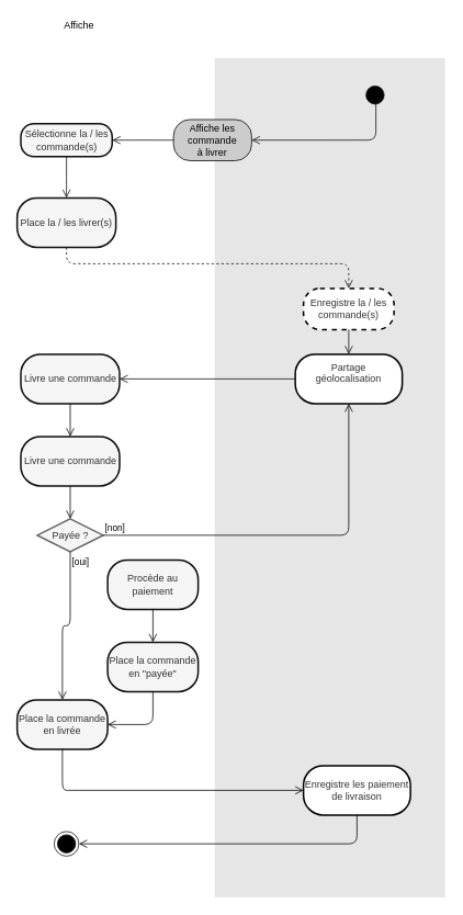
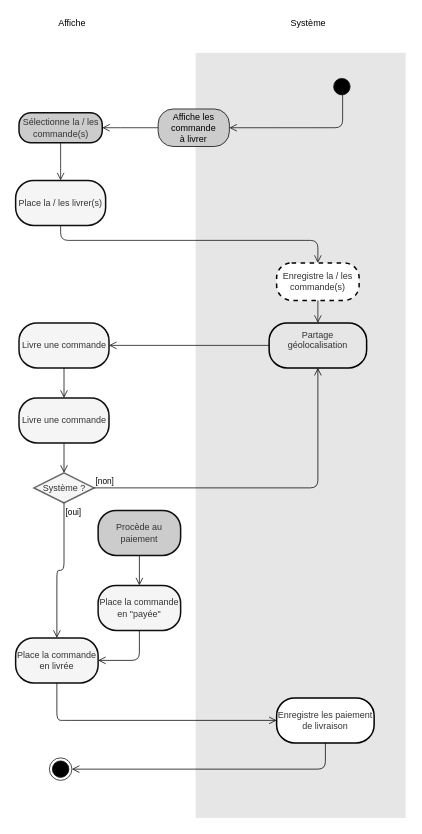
  <mxCell id="0" />
  <mxCell id="1" parent="0" />
  <mxCell id="2" value="" style="rounded=0;whiteSpace=wrap;html=1;strokeColor=none;fillColor=#E6E6E6;" vertex="1" parent="1"><mxGeometry x="260" y="70" width="280" height="1020" as="geometry" /></mxCell>
  <mxCell id="3" value="" style="ellipse;html=1;shape=startState;fillColor=#000000;shadow=0;sketch=0;strokeColor=#0F0F0F;" vertex="1" parent="1"><mxGeometry x="440" y="100" width="30" height="30" as="geometry" /></mxCell>
  <mxCell id="4" value="" style="edgeStyle=orthogonalEdgeStyle;html=1;verticalAlign=bottom;endArrow=open;endSize=8;strokeColor=#0F0F0F;entryX=1;entryY=0.5;entryDx=0;entryDy=0;" edge="1" parent="1" target="5"><mxGeometry relative="1" as="geometry"><mxPoint x="430.13" y="134.83" as="targetPoint" /><mxPoint x="456" y="120" as="sourcePoint" /><Array as="points"><mxPoint x="456" y="170" /></Array></mxGeometry></mxCell>
  <mxCell id="5" value="Affiche les commande&lt;br&gt;à livrer" style="rounded=1;whiteSpace=wrap;html=1;arcSize=40;shadow=0;sketch=0;fillColor=#CCCCCC;" vertex="1" parent="1"><mxGeometry x="210" y="144.83" width="95" height="50" as="geometry" /></mxCell>
- <mxCell id="6" value="Sélectionne la / les commande(s)" style="rounded=1;whiteSpace=wrap;html=1;arcSize=40;fillColor=#f5f5f5;shadow=0;sketch=0;fontColor=#333333;strokeWidth=2;strokeColor=#0F0F0F;" vertex="1" parent="1"><mxGeometry x="24.5" y="149.83" width="111" height="40" as="geometry" /></mxCell>
+ <mxCell id="6" value="Sélectionne la / les commande(s)" style="rounded=1;whiteSpace=wrap;html=1;arcSize=40;fillColor=#cccccc;shadow=0;sketch=0;fontColor=#333333;strokeWidth=2;strokeColor=#0F0F0F;" vertex="1" parent="1"><mxGeometry x="24.5" y="149.83" width="111" height="40" as="geometry" /></mxCell>
  <mxCell id="7" value="" style="edgeStyle=orthogonalEdgeStyle;html=1;verticalAlign=bottom;endArrow=open;endSize=8;strokeColor=#0F0F0F;exitX=0;exitY=0.5;exitDx=0;exitDy=0;entryX=1;entryY=0.5;entryDx=0;entryDy=0;" edge="1" parent="1" source="5" target="6"><mxGeometry relative="1" as="geometry"><mxPoint x="131" y="174.66" as="targetPoint" /><mxPoint x="282.32" y="114.83" as="sourcePoint" /><Array as="points"><mxPoint x="160" y="169.83" /><mxPoint x="160" y="169.83" /></Array></mxGeometry></mxCell>
  <mxCell id="8" value="Place la / les livrer(s)&lt;br&gt;" style="rounded=1;whiteSpace=wrap;html=1;arcSize=40;fillColor=#f5f5f5;shadow=0;sketch=0;fontColor=#333333;strokeWidth=2;strokeColor=#0F0F0F;" vertex="1" parent="1"><mxGeometry x="20" y="240" width="120" height="60" as="geometry" /></mxCell>
  <mxCell id="9" value="" style="edgeStyle=orthogonalEdgeStyle;html=1;verticalAlign=bottom;endArrow=open;endSize=8;strokeColor=#0F0F0F;exitX=0.5;exitY=1;exitDx=0;exitDy=0;" edge="1" parent="1" source="6"><mxGeometry relative="1" as="geometry"><mxPoint x="80" y="240" as="targetPoint" /><mxPoint x="220" y="215" as="sourcePoint" /><Array as="points"><mxPoint x="80" y="225" /></Array></mxGeometry></mxCell>
- <mxCell id="10" value="" style="edgeStyle=orthogonalEdgeStyle;html=1;verticalAlign=bottom;endArrow=open;endSize=8;strokeColor=#0F0F0F;exitX=0.5;exitY=1;exitDx=0;exitDy=0;entryX=0.5;entryY=0;entryDx=0;entryDy=0;dashed=1;" edge="1" parent="1" source="8" target="12"><mxGeometry relative="1" as="geometry"><mxPoint x="417.5" y="400" as="targetPoint" /><mxPoint x="79.71" y="340" as="sourcePoint" /><Array as="points"><mxPoint x="80" y="320" /><mxPoint x="423" y="320" /></Array></mxGeometry></mxCell>
+ <mxCell id="10" value="" style="edgeStyle=orthogonalEdgeStyle;html=1;verticalAlign=bottom;endArrow=open;endSize=8;strokeColor=#0F0F0F;exitX=0.5;exitY=1;exitDx=0;exitDy=0;entryX=0.5;entryY=0;entryDx=0;entryDy=0;" edge="1" parent="1" source="8" target="12"><mxGeometry relative="1" as="geometry"><mxPoint x="417.5" y="400" as="targetPoint" /><mxPoint x="79.71" y="340" as="sourcePoint" /><Array as="points"><mxPoint x="80" y="320" /><mxPoint x="423" y="320" /></Array></mxGeometry></mxCell>
  <mxCell id="11" value="" style="ellipse;html=1;shape=endState;fillColor=#000000;shadow=0;sketch=0;strokeColor=#0F0F0F;" vertex="1" parent="1"><mxGeometry x="65" y="1010" width="30" height="30" as="geometry" /></mxCell>
  <mxCell id="12" value="&lt;span style=&quot;color: rgb(51 , 51 , 51)&quot;&gt;Enregistre la / les commande(s)&lt;/span&gt;" style="rounded=1;whiteSpace=wrap;html=1;arcSize=40;shadow=0;sketch=0;fillColor=#FFFFFF;strokeWidth=2;dashed=1;" vertex="1" parent="1"><mxGeometry x="368" y="350" width="110" height="50" as="geometry" /></mxCell>
- <mxCell id="13" value="&lt;span style=&quot;color: rgb(51 , 51 , 51)&quot;&gt;Partage&lt;br&gt;géolocalisation&lt;br&gt;&lt;br&gt;&lt;/span&gt;" style="rounded=1;whiteSpace=wrap;html=1;arcSize=40;shadow=0;sketch=0;fillColor=#FFFFFF;strokeWidth=2;" vertex="1" parent="1"><mxGeometry x="358" y="430" width="130" height="60" as="geometry" /></mxCell>
+ <mxCell id="13" value="&lt;span style=&quot;color: rgb(51 , 51 , 51)&quot;&gt;Partage&lt;br&gt;géolocalisation&lt;br&gt;&lt;br&gt;&lt;/span&gt;" style="rounded=1;whiteSpace=wrap;html=1;arcSize=40;shadow=0;sketch=0;fillColor=#e6e6e6;strokeWidth=2;" vertex="1" parent="1"><mxGeometry x="358" y="430" width="130" height="60" as="geometry" /></mxCell>
  <mxCell id="14" value="" style="edgeStyle=orthogonalEdgeStyle;html=1;verticalAlign=bottom;endArrow=open;endSize=8;strokeColor=#0F0F0F;exitX=0.5;exitY=1;exitDx=0;exitDy=0;entryX=0.5;entryY=0;entryDx=0;entryDy=0;" edge="1" parent="1" source="12" target="13"><mxGeometry relative="1" as="geometry"><mxPoint x="427.5" y="410" as="targetPoint" /><mxPoint x="90" y="360" as="sourcePoint" /><Array as="points" /></mxGeometry></mxCell>
  <mxCell id="15" value="" style="edgeStyle=orthogonalEdgeStyle;html=1;verticalAlign=bottom;endArrow=open;endSize=8;strokeColor=#0F0F0F;exitX=0;exitY=0.5;exitDx=0;exitDy=0;" edge="1" parent="1" source="13" target="16"><mxGeometry relative="1" as="geometry"><mxPoint x="140" y="530" as="targetPoint" /><mxPoint x="150" y="490" as="sourcePoint" /><Array as="points" /></mxGeometry></mxCell>
  <mxCell id="16" value="Livre une commande" style="rounded=1;whiteSpace=wrap;html=1;arcSize=40;fillColor=#f5f5f5;shadow=0;sketch=0;fontColor=#333333;strokeWidth=2;strokeColor=#0F0F0F;" vertex="1" parent="1"><mxGeometry x="24.5" y="430" width="120" height="60" as="geometry" /></mxCell>
- <mxCell id="17" value="Procède au paiement" style="rounded=1;whiteSpace=wrap;html=1;arcSize=40;fillColor=#f5f5f5;shadow=0;sketch=0;fontColor=#333333;strokeWidth=2;strokeColor=#0F0F0F;" vertex="1" parent="1"><mxGeometry x="130" y="680" width="110" height="60" as="geometry" /></mxCell>
- <mxCell id="18" value="Payée ?" style="rhombus;whiteSpace=wrap;html=1;fillColor=#f5f5f5;strokeColor=#666666;fontColor=#333333;strokeWidth=2;" vertex="1" parent="1"><mxGeometry x="44.5" y="630" width="80" height="40" as="geometry" /></mxCell>
+ <mxCell id="17" value="Procède au paiement" style="rounded=1;whiteSpace=wrap;html=1;arcSize=40;fillColor=#cccccc;shadow=0;sketch=0;fontColor=#333333;strokeWidth=2;strokeColor=#0F0F0F;" vertex="1" parent="1"><mxGeometry x="130" y="680" width="110" height="60" as="geometry" /></mxCell>
+ <mxCell id="18" value="Système ?" style="rhombus;whiteSpace=wrap;html=1;fillColor=#f5f5f5;strokeColor=#666666;fontColor=#333333;strokeWidth=2;" vertex="1" parent="1"><mxGeometry x="44.5" y="630" width="80" height="40" as="geometry" /></mxCell>
  <mxCell id="19" value="[non]" style="edgeStyle=orthogonalEdgeStyle;html=1;align=left;verticalAlign=bottom;endArrow=open;endSize=8;" edge="1" parent="1" source="18" target="13"><mxGeometry x="-1" relative="1" as="geometry"><mxPoint x="230" y="790" as="targetPoint" /></mxGeometry></mxCell>
  <mxCell id="20" value="[oui]" style="edgeStyle=orthogonalEdgeStyle;html=1;align=left;verticalAlign=top;endArrow=open;endSize=8;entryX=0.5;entryY=0;entryDx=0;entryDy=0;" edge="1" parent="1" source="18" target="22"><mxGeometry x="-1" relative="1" as="geometry"><mxPoint x="84.5" y="800" as="targetPoint" /></mxGeometry></mxCell>
  <mxCell id="21" value="" style="edgeStyle=orthogonalEdgeStyle;html=1;align=left;verticalAlign=top;endArrow=open;endSize=8;entryX=0.5;entryY=0;entryDx=0;entryDy=0;exitX=0.5;exitY=1;exitDx=0;exitDy=0;" edge="1" parent="1" source="25" target="18"><mxGeometry x="-1" relative="1" as="geometry"><mxPoint x="-60" y="630" as="targetPoint" /><mxPoint x="34.5" y="540.034" as="sourcePoint" /></mxGeometry></mxCell>
  <mxCell id="22" value="Place la commande&lt;br&gt;en livrée" style="rounded=1;whiteSpace=wrap;html=1;arcSize=40;fillColor=#f5f5f5;shadow=0;sketch=0;fontColor=#333333;strokeWidth=2;strokeColor=#0F0F0F;" vertex="1" parent="1"><mxGeometry x="20" y="850" width="110" height="60" as="geometry" /></mxCell>
  <mxCell id="23" value="" style="edgeStyle=orthogonalEdgeStyle;html=1;align=left;verticalAlign=top;endArrow=open;endSize=8;entryX=1;entryY=0.5;entryDx=0;entryDy=0;exitX=0.5;exitY=1;exitDx=0;exitDy=0;" edge="1" parent="1" source="29" target="11"><mxGeometry x="-1" relative="1" as="geometry"><mxPoint x="23.71" y="1100" as="targetPoint" /><mxPoint x="23.71" y="1040" as="sourcePoint" /><Array as="points"><mxPoint x="433" y="1025" /></Array></mxGeometry></mxCell>
  <mxCell id="24" value="Place la commande&lt;br&gt;en &quot;payée&quot;" style="rounded=1;whiteSpace=wrap;html=1;arcSize=40;fillColor=#f5f5f5;shadow=0;sketch=0;fontColor=#333333;strokeWidth=2;strokeColor=#0F0F0F;" vertex="1" parent="1"><mxGeometry x="130" y="780" width="110" height="60" as="geometry" /></mxCell>
  <mxCell id="25" value="Livre une commande" style="rounded=1;whiteSpace=wrap;html=1;arcSize=40;fillColor=#f5f5f5;shadow=0;sketch=0;fontColor=#333333;strokeWidth=2;strokeColor=#0F0F0F;" vertex="1" parent="1"><mxGeometry x="24.5" y="530" width="120" height="60" as="geometry" /></mxCell>
  <mxCell id="26" value="" style="edgeStyle=orthogonalEdgeStyle;html=1;align=left;verticalAlign=top;endArrow=open;endSize=8;entryX=0.5;entryY=0;entryDx=0;entryDy=0;exitX=0.5;exitY=1;exitDx=0;exitDy=0;" edge="1" parent="1" source="16" target="25"><mxGeometry x="-1" relative="1" as="geometry"><mxPoint x="184.71" y="590" as="targetPoint" /><mxPoint x="184.71" y="530" as="sourcePoint" /></mxGeometry></mxCell>
  <mxCell id="27" value="" style="edgeStyle=orthogonalEdgeStyle;html=1;align=left;verticalAlign=bottom;endArrow=open;endSize=8;exitX=0.5;exitY=1;exitDx=0;exitDy=0;" edge="1" parent="1" source="17"><mxGeometry x="-1" relative="1" as="geometry"><mxPoint x="185" y="780" as="targetPoint" /><mxPoint x="250" y="880" as="sourcePoint" /></mxGeometry></mxCell>
  <mxCell id="28" value="" style="edgeStyle=orthogonalEdgeStyle;html=1;align=left;verticalAlign=top;endArrow=open;endSize=8;exitX=0.5;exitY=1;exitDx=0;exitDy=0;entryX=0;entryY=0.5;entryDx=0;entryDy=0;" edge="1" parent="1" source="22" target="29"><mxGeometry x="-1" relative="1" as="geometry"><mxPoint x="360" y="1070" as="targetPoint" /><mxPoint x="94.5" y="750" as="sourcePoint" /><Array as="points"><mxPoint x="85" y="960" /><mxPoint x="368" y="960" /></Array></mxGeometry></mxCell>
  <mxCell id="29" value="&lt;span style=&quot;color: rgb(51 , 51 , 51)&quot;&gt;Enregistre les paiement de livraison&lt;br&gt;&lt;/span&gt;" style="rounded=1;whiteSpace=wrap;html=1;arcSize=40;shadow=0;sketch=0;fillColor=#FFFFFF;strokeWidth=2;" vertex="1" parent="1"><mxGeometry x="368" y="930" width="130" height="60" as="geometry" /></mxCell>
  <mxCell id="30" value="" style="edgeStyle=orthogonalEdgeStyle;html=1;align=left;verticalAlign=bottom;endArrow=open;endSize=8;exitX=0.5;exitY=1;exitDx=0;exitDy=0;entryX=1;entryY=0.5;entryDx=0;entryDy=0;" edge="1" parent="1" source="24" target="22"><mxGeometry x="-1" relative="1" as="geometry"><mxPoint x="195" y="830" as="targetPoint" /><mxPoint x="195" y="780" as="sourcePoint" /></mxGeometry></mxCell>
+ <mxCell id="31" value="Système" style="text;html=1;align=center;verticalAlign=middle;resizable=0;points=[];autosize=1;strokeColor=none;" vertex="1" parent="1"><mxGeometry x="380" y="20" width="60" height="20" as="geometry" /></mxCell>
  <mxCell id="32" value="Affiche" style="text;html=1;align=center;verticalAlign=middle;resizable=0;points=[];autosize=1;strokeColor=none;" vertex="1" parent="1"><mxGeometry x="60" y="20" width="70" height="20" as="geometry" /></mxCell>
